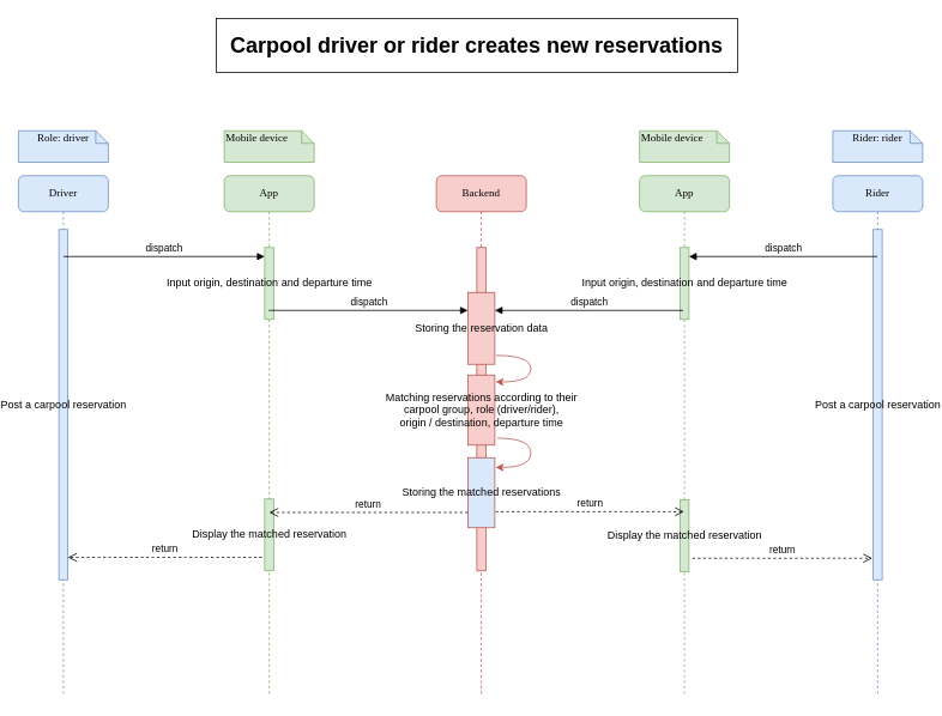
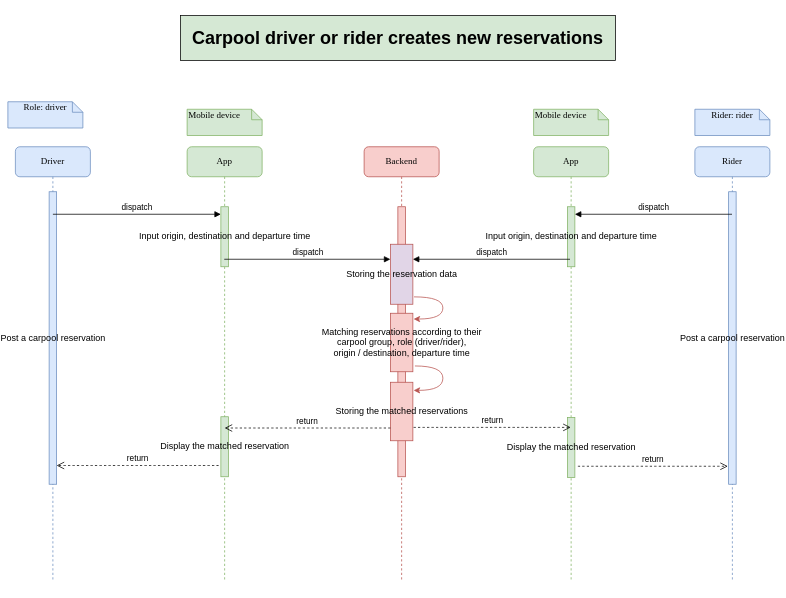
  <mxCell id="0" />
  <mxCell id="1" parent="0" />
  <mxCell id="2" value="App" style="shape=umlLifeline;perimeter=lifelinePerimeter;whiteSpace=wrap;html=1;container=1;collapsible=0;recursiveResize=0;outlineConnect=0;rounded=1;shadow=0;comic=0;labelBackgroundColor=none;strokeWidth=1;fontFamily=Verdana;fontSize=12;align=center;fillColor=#d5e8d4;strokeColor=#82b366;" parent="1" vertex="1"><mxGeometry x="249" y="195" width="100" height="580" as="geometry" /></mxCell>
  <mxCell id="3" value="Input origin, destination and departure time" style="html=1;points=[];perimeter=orthogonalPerimeter;fillColor=#d5e8d4;strokeColor=#82b366;" vertex="1" parent="2"><mxGeometry x="45" y="80" width="10" height="80" as="geometry" /></mxCell>
  <mxCell id="4" value="Display the matched reservation" style="html=1;points=[];perimeter=orthogonalPerimeter;fillColor=#d5e8d4;strokeColor=#82b366;" vertex="1" parent="2"><mxGeometry x="45" y="360" width="10" height="80" as="geometry" /></mxCell>
  <mxCell id="5" value="Backend" style="shape=umlLifeline;perimeter=lifelinePerimeter;whiteSpace=wrap;html=1;container=1;collapsible=0;recursiveResize=0;outlineConnect=0;rounded=1;shadow=0;comic=0;labelBackgroundColor=none;strokeWidth=1;fontFamily=Verdana;fontSize=12;align=center;strokeColor=#b85450;fillColor=#f8cecc;" parent="1" vertex="1"><mxGeometry x="485" y="195" width="100" height="580" as="geometry" /></mxCell>
  <mxCell id="6" value="" style="html=1;points=[];perimeter=orthogonalPerimeter;strokeColor=#b85450;fillColor=#f8cecc;" vertex="1" parent="5"><mxGeometry x="45" y="80" width="10" height="360" as="geometry" /></mxCell>
- <mxCell id="7" value="Storing the reservation data" style="html=1;points=[];perimeter=orthogonalPerimeter;strokeColor=#b85450;fillColor=#f8cecc;" vertex="1" parent="5"><mxGeometry x="35" y="130" width="30" height="80" as="geometry" /></mxCell>
+ <mxCell id="7" value="Storing the reservation data" style="html=1;points=[];perimeter=orthogonalPerimeter;strokeColor=#b85450;fillColor=#e1d5e7;" vertex="1" parent="5"><mxGeometry x="35" y="130" width="30" height="80" as="geometry" /></mxCell>
  <mxCell id="8" value="dispatch" style="html=1;verticalAlign=bottom;endArrow=block;rounded=0;" edge="1" parent="5" source="2"><mxGeometry width="80" relative="1" as="geometry"><mxPoint x="-189" y="150" as="sourcePoint" /><mxPoint x="35" y="150" as="targetPoint" /></mxGeometry></mxCell>
  <mxCell id="9" value="Matching reservations according to their&lt;br&gt;carpool group, role (driver/rider), &lt;br&gt;origin / destination, departure time" style="html=1;points=[];perimeter=orthogonalPerimeter;strokeColor=#b85450;fillColor=#f8cecc;" vertex="1" parent="5"><mxGeometry x="35" y="222" width="30" height="78" as="geometry" /></mxCell>
  <mxCell id="10" value="" style="edgeStyle=elbowEdgeStyle;elbow=vertical;endArrow=classic;html=1;rounded=0;curved=1;entryX=1.033;entryY=0.099;entryDx=0;entryDy=0;entryPerimeter=0;exitX=1.052;exitY=0.877;exitDx=0;exitDy=0;exitPerimeter=0;strokeColor=#b85450;fillColor=#f8cecc;" edge="1" parent="5" source="7" target="9"><mxGeometry width="50" height="50" relative="1" as="geometry"><mxPoint x="75" y="190" as="sourcePoint" /><mxPoint x="205" y="210" as="targetPoint" /><Array as="points"><mxPoint x="105" y="215" /></Array></mxGeometry></mxCell>
- <mxCell id="11" value="Storing the matched reservations" style="html=1;points=[];perimeter=orthogonalPerimeter;strokeColor=#b85450;fillColor=#dae8fc;" vertex="1" parent="5"><mxGeometry x="35" y="314" width="30" height="78" as="geometry" /></mxCell>
+ <mxCell id="11" value="Storing the matched reservations" style="html=1;points=[];perimeter=orthogonalPerimeter;strokeColor=#b85450;fillColor=#f8cecc;" vertex="1" parent="5"><mxGeometry x="35" y="314" width="30" height="78" as="geometry" /></mxCell>
  <mxCell id="12" value="" style="edgeStyle=elbowEdgeStyle;elbow=vertical;endArrow=classic;html=1;rounded=0;curved=1;exitX=1.09;exitY=0.901;exitDx=0;exitDy=0;exitPerimeter=0;entryX=1.033;entryY=0.139;entryDx=0;entryDy=0;entryPerimeter=0;strokeColor=#b85450;fillColor=#f8cecc;" edge="1" parent="5" source="9" target="11"><mxGeometry width="50" height="50" relative="1" as="geometry"><mxPoint x="76.56" y="210.16" as="sourcePoint" /><mxPoint x="135" y="475" as="targetPoint" /><Array as="points"><mxPoint x="105" y="305" /></Array></mxGeometry></mxCell>
  <mxCell id="13" value="App" style="shape=umlLifeline;perimeter=lifelinePerimeter;whiteSpace=wrap;html=1;container=1;collapsible=0;recursiveResize=0;outlineConnect=0;rounded=1;shadow=0;comic=0;labelBackgroundColor=none;strokeWidth=1;fontFamily=Verdana;fontSize=12;align=center;fillColor=#d5e8d4;strokeColor=#82b366;" parent="1" vertex="1"><mxGeometry x="711" y="195" width="100" height="580" as="geometry" /></mxCell>
  <mxCell id="14" value="Input origin, destination and departure time" style="html=1;points=[];perimeter=orthogonalPerimeter;fillColor=#d5e8d4;strokeColor=#82b366;" vertex="1" parent="13"><mxGeometry x="45" y="80" width="10" height="80" as="geometry" /></mxCell>
  <mxCell id="15" value="Display the matched reservation" style="html=1;points=[];perimeter=orthogonalPerimeter;fillColor=#d5e8d4;strokeColor=#82b366;" vertex="1" parent="13"><mxGeometry x="45" y="361" width="10" height="80" as="geometry" /></mxCell>
  <mxCell id="16" value="Rider" style="shape=umlLifeline;perimeter=lifelinePerimeter;whiteSpace=wrap;html=1;container=1;collapsible=0;recursiveResize=0;outlineConnect=0;rounded=1;shadow=0;comic=0;labelBackgroundColor=none;strokeWidth=1;fontFamily=Verdana;fontSize=12;align=center;fillColor=#dae8fc;strokeColor=#6c8ebf;" parent="1" vertex="1"><mxGeometry x="926" y="195" width="100" height="580" as="geometry" /></mxCell>
  <mxCell id="17" value="Post a carpool reservation" style="html=1;points=[];perimeter=orthogonalPerimeter;fillColor=#dae8fc;strokeColor=#6c8ebf;" vertex="1" parent="16"><mxGeometry x="45" y="60" width="10" height="390" as="geometry" /></mxCell>
  <mxCell id="18" value="Driver" style="shape=umlLifeline;perimeter=lifelinePerimeter;whiteSpace=wrap;html=1;container=1;collapsible=0;recursiveResize=0;outlineConnect=0;rounded=1;shadow=0;comic=0;labelBackgroundColor=none;strokeWidth=1;fontFamily=Verdana;fontSize=12;align=center;fillColor=#dae8fc;strokeColor=#6c8ebf;" parent="1" vertex="1"><mxGeometry x="20" y="195" width="100" height="580" as="geometry" /></mxCell>
  <mxCell id="19" value="Post a carpool reservation" style="html=1;points=[];perimeter=orthogonalPerimeter;fillColor=#dae8fc;strokeColor=#6c8ebf;" vertex="1" parent="18"><mxGeometry x="45" y="60" width="10" height="390" as="geometry" /></mxCell>
  <mxCell id="20" value="dispatch" style="html=1;verticalAlign=bottom;endArrow=block;rounded=0;" edge="1" parent="18" target="3"><mxGeometry width="80" relative="1" as="geometry"><mxPoint x="50" y="90" as="sourcePoint" /><mxPoint x="130" y="90" as="targetPoint" /></mxGeometry></mxCell>
- <mxCell id="21" value="Role: driver" style="shape=note;whiteSpace=wrap;html=1;size=14;verticalAlign=top;align=center;spacingTop=-6;rounded=0;shadow=0;comic=0;labelBackgroundColor=none;strokeWidth=1;fontFamily=Verdana;fontSize=12;fillColor=#dae8fc;strokeColor=#6c8ebf;" parent="1" vertex="1"><mxGeometry x="20" y="145" width="100" height="35" as="geometry" /></mxCell>
+ <mxCell id="21" value="Role: driver" style="shape=note;whiteSpace=wrap;html=1;size=14;verticalAlign=top;align=center;spacingTop=-6;rounded=0;shadow=0;comic=0;labelBackgroundColor=none;strokeWidth=1;fontFamily=Verdana;fontSize=12;fillColor=#dae8fc;strokeColor=#6c8ebf;" parent="1" vertex="1"><mxGeometry x="10" y="135" width="100" height="35" as="geometry" /></mxCell>
  <mxCell id="22" value="Mobile device" style="shape=note;whiteSpace=wrap;html=1;size=14;verticalAlign=top;align=left;spacingTop=-6;rounded=0;shadow=0;comic=0;labelBackgroundColor=none;strokeWidth=1;fontFamily=Verdana;fontSize=12;fillColor=#d5e8d4;strokeColor=#82b366;" parent="1" vertex="1"><mxGeometry x="249" y="145" width="100" height="35" as="geometry" /></mxCell>
  <mxCell id="23" value="Mobile device" style="shape=note;whiteSpace=wrap;html=1;size=14;verticalAlign=top;align=left;spacingTop=-6;rounded=0;shadow=0;comic=0;labelBackgroundColor=none;strokeWidth=1;fontFamily=Verdana;fontSize=12;fillColor=#d5e8d4;strokeColor=#82b366;" parent="1" vertex="1"><mxGeometry x="711" y="145" width="100" height="35" as="geometry" /></mxCell>
  <mxCell id="24" value="Rider: rider" style="shape=note;whiteSpace=wrap;html=1;size=14;verticalAlign=top;align=center;spacingTop=-6;rounded=0;shadow=0;comic=0;labelBackgroundColor=none;strokeWidth=1;fontFamily=Verdana;fontSize=12;fillColor=#dae8fc;strokeColor=#6c8ebf;" parent="1" vertex="1"><mxGeometry x="926" y="145" width="100" height="35" as="geometry" /></mxCell>
  <mxCell id="25" value="dispatch" style="html=1;verticalAlign=bottom;endArrow=block;rounded=0;" edge="1" parent="1"><mxGeometry width="80" relative="1" as="geometry"><mxPoint x="975.5" y="285" as="sourcePoint" /><mxPoint x="766" y="285" as="targetPoint" /></mxGeometry></mxCell>
  <mxCell id="26" value="dispatch" style="html=1;verticalAlign=bottom;endArrow=block;rounded=0;" edge="1" parent="1"><mxGeometry width="80" relative="1" as="geometry"><mxPoint x="759.5" y="345" as="sourcePoint" /><mxPoint x="550" y="345" as="targetPoint" /></mxGeometry></mxCell>
  <mxCell id="27" value="return" style="html=1;verticalAlign=bottom;endArrow=open;dashed=1;endSize=8;rounded=0;curved=1;" edge="1" parent="1"><mxGeometry relative="1" as="geometry"><mxPoint x="520" y="570" as="sourcePoint" /><mxPoint x="299" y="570" as="targetPoint" /></mxGeometry></mxCell>
  <mxCell id="28" value="return" style="html=1;verticalAlign=bottom;endArrow=open;dashed=1;endSize=8;rounded=0;curved=1;exitX=1.033;exitY=0.785;exitDx=0;exitDy=0;exitPerimeter=0;" edge="1" parent="1"><mxGeometry relative="1" as="geometry"><mxPoint x="550.99" y="569.2" as="sourcePoint" /><mxPoint x="760.5" y="569.2" as="targetPoint" /></mxGeometry></mxCell>
  <mxCell id="29" value="return" style="html=1;verticalAlign=bottom;endArrow=open;dashed=1;endSize=8;rounded=0;curved=1;exitX=1.033;exitY=0.785;exitDx=0;exitDy=0;exitPerimeter=0;" edge="1" parent="1"><mxGeometry relative="1" as="geometry"><mxPoint x="770" y="621" as="sourcePoint" /><mxPoint x="970" y="621" as="targetPoint" /></mxGeometry></mxCell>
  <mxCell id="30" value="return" style="html=1;verticalAlign=bottom;endArrow=open;dashed=1;endSize=8;rounded=0;curved=1;" edge="1" parent="1"><mxGeometry relative="1" as="geometry"><mxPoint x="291" y="620" as="sourcePoint" /><mxPoint x="75" y="620" as="targetPoint" /></mxGeometry></mxCell>
- <mxCell id="31" value="&lt;h1&gt;&lt;b&gt;Carpool driver or rider creates new reservations&lt;/b&gt;&lt;/h1&gt;" style="rounded=0;whiteSpace=wrap;html=1;" vertex="1" parent="1"><mxGeometry x="240" y="20" width="580" height="60" as="geometry" /></mxCell>
+ <mxCell id="31" value="&lt;h1&gt;&lt;b&gt;Carpool driver or rider creates new reservations&lt;/b&gt;&lt;/h1&gt;" style="rounded=0;whiteSpace=wrap;html=1;fillColor=#d5e8d4;" vertex="1" parent="1"><mxGeometry x="240" y="20" width="580" height="60" as="geometry" /></mxCell>
